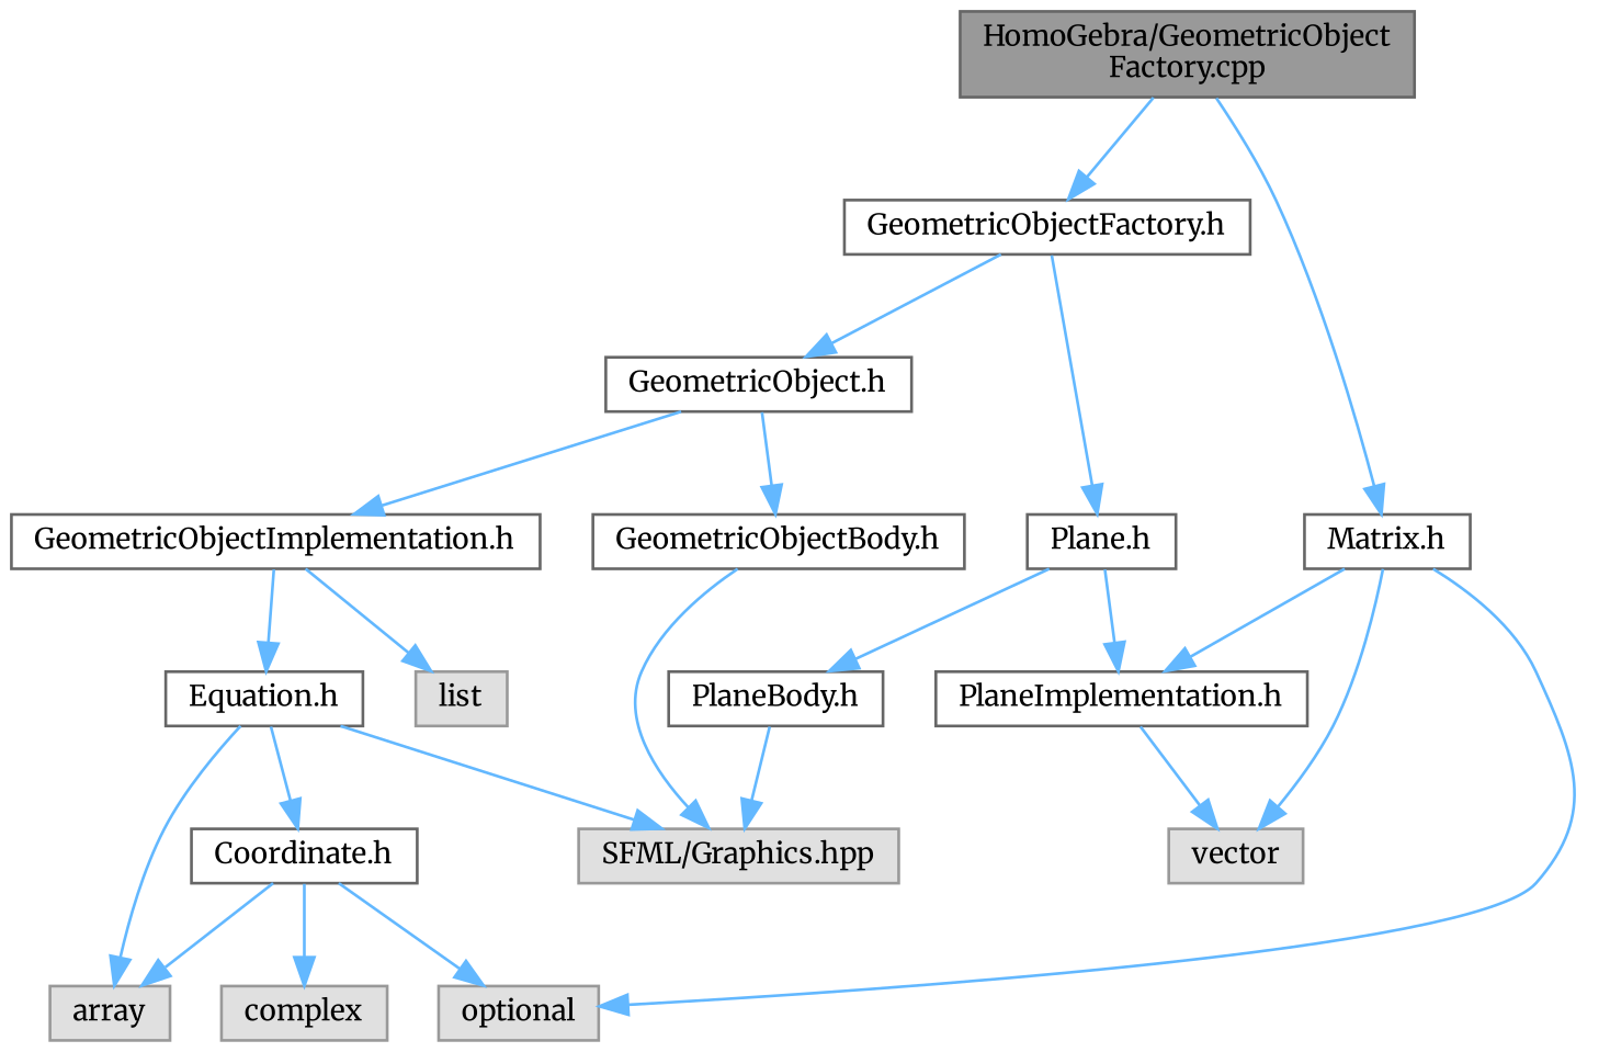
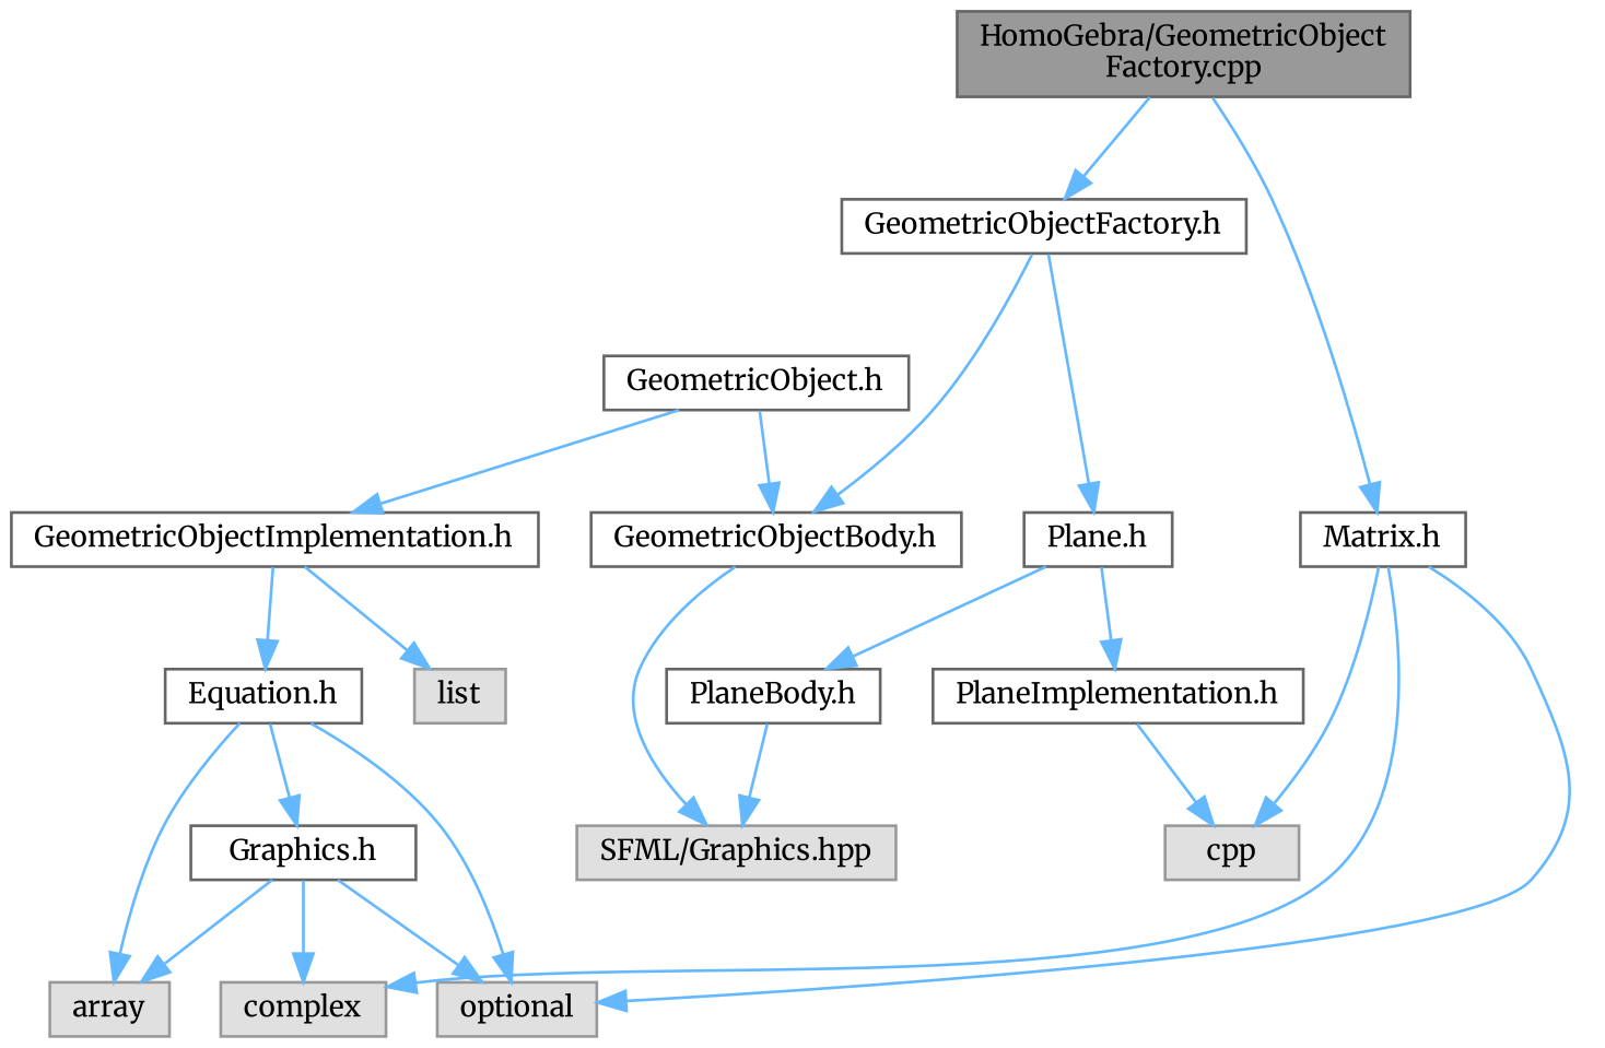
  digraph {
    fontname=Merriweather
    node [color=grey40 fillcolor=white fontname=Merriweather fontsize=10 shape=box style=filled]
    edge [color=steelblue1 fontname=Merriweather fontsize=10 labelfontname=Helvetica labelfontsize=10 style=solid]
    n1 [color=gray40 fillcolor=grey60 fontcolor=black height=0.2 label="HomoGebra/GeometricObject\lFactory.cpp" width=0.4]
    n2 [height=0.2 label="GeometricObjectFactory.h" width=0.4]
    n3 [height=0.2 label="Matrix.h" width=0.4]
    n4 [height=0.2 label="GeometricObject.h" width=0.4]
    n5 [height=0.2 label="Plane.h" width=0.4]
    n6 [color=grey60 fillcolor="#E0E0E0" height=0.2 label=optional width=0.4]
    n7 [color=grey60 fillcolor="#E0E0E0" height=0.2 label=complex width=0.4]
-   n8 [color=grey60 fillcolor="#E0E0E0" height=0.2 label=vector width=0.4]
+   n8 [color=grey60 fillcolor="#E0E0E0" height=0.2 label=cpp width=0.4]
    n9 [height=0.2 label="GeometricObjectBody.h" width=0.4]
    n10 [height=0.2 label="GeometricObjectImplementation.h" width=0.4]
    n11 [height=0.2 label="PlaneImplementation.h" width=0.4]
    n12 [height=0.2 label="PlaneBody.h" width=0.4]
    n13 [color=grey60 fillcolor="#E0E0E0" height=0.2 label="SFML/Graphics.hpp" width=0.4]
    n14 [color=grey60 fillcolor="#E0E0E0" height=0.2 label=list width=0.4]
    n15 [height=0.2 label="Equation.h" width=0.4]
    n16 [color=grey60 fillcolor="#E0E0E0" height=0.2 label=array width=0.4]
-   n17 [height=0.2 label="Coordinate.h" width=0.4]
+   n17 [height=0.2 label="Graphics.h" width=0.4]
    n1 -> n2
    n1 -> n3
-   n2 -> n4
+   n2 -> n9
    n2 -> n5
    n3 -> n6
-   n3 -> n11
+   n3 -> n7
    n3 -> n8
    n4 -> n9
    n4 -> n10
    n5 -> n11
    n5 -> n12
    n9 -> n13
    n10 -> n14
    n10 -> n15
    n11 -> n8
    n12 -> n13
-   n15 -> n13
+   n15 -> n6
    n15 -> n16
    n15 -> n17
    n17 -> n6
    n17 -> n7
    n17 -> n16
  }
